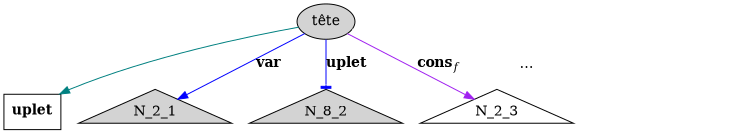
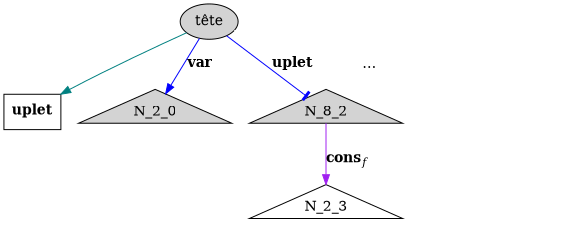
  digraph {
    node [shape=triangle style=filled]
    edge [arrowhead=normal color=blue]
    n1 [label=<<b>uplet</b>> shape=record style=""]
    n2 [label="tête" shape=""]
-   N_2_1
+   N_2_1 [label=N_2_0]
    n4 [label=N_8_2]
    N_2_3 [style=""]
    N_2_4 [style=invisible]
    n2 -> n1 [color=teal]
    n2 -> N_2_1 [label=<<b>var</b>>]
    n2 -> n4 [arrowhead=tee label=<<b>uplet</b>>]
-   n2 -> N_2_3 [color=purple label=<<b>cons</b><sub><i>f</i></sub>>]
+   n4 -> N_2_3 [color=purple label=<<b>cons</b><sub><i>f</i></sub>>]
    n2 -> N_2_4 [arrowhead=none color=white label="…"]
  }
